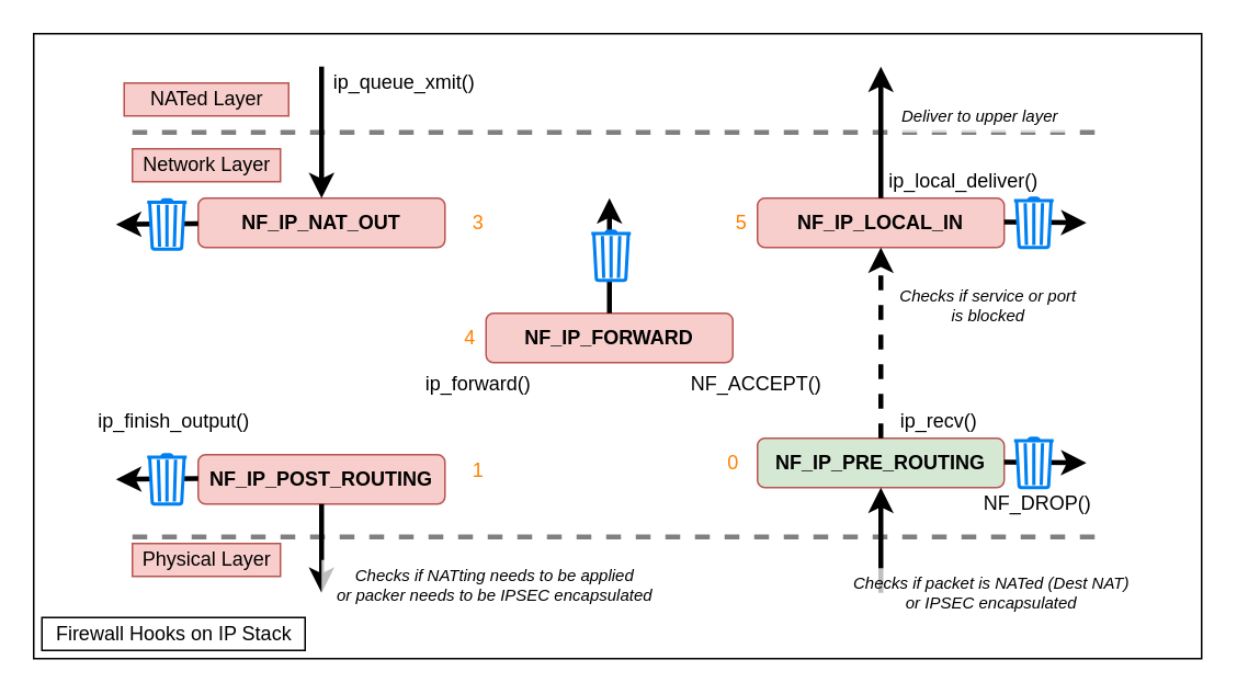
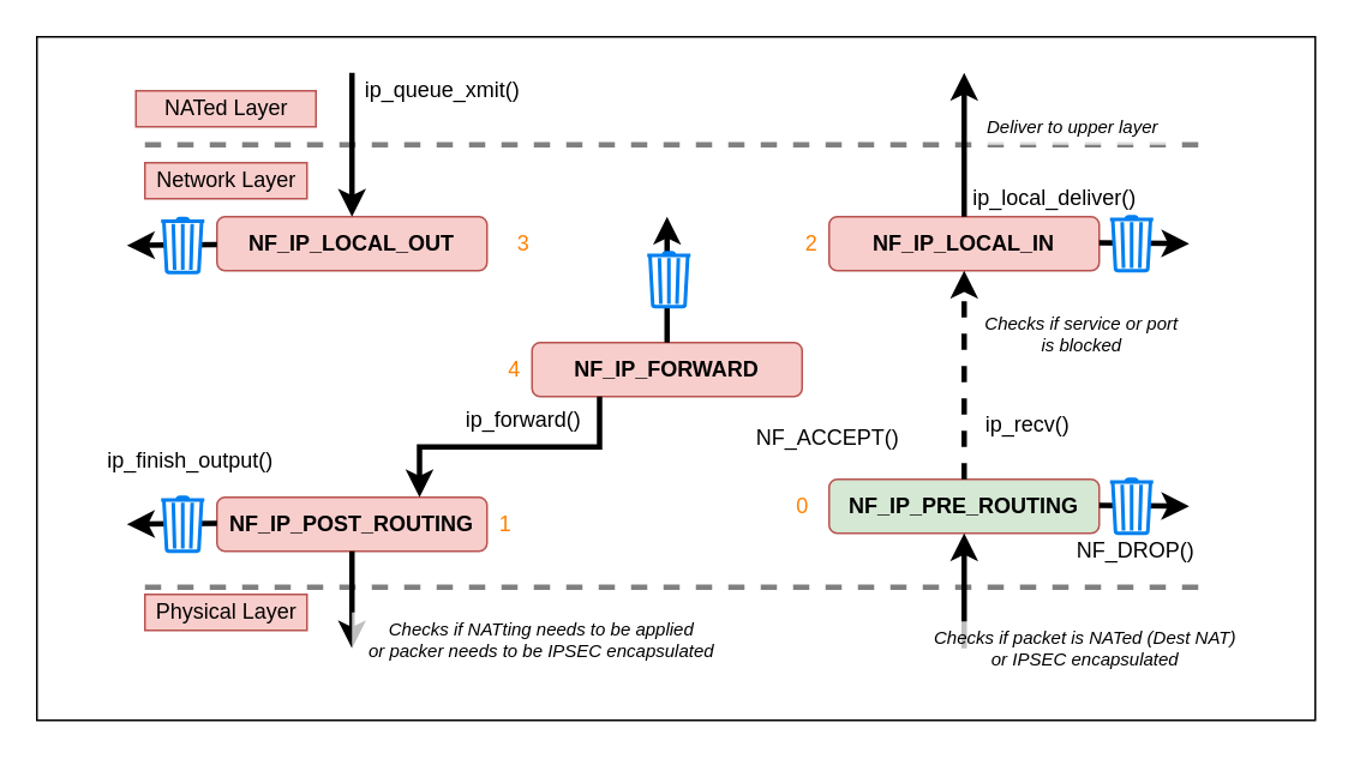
  <mxCell id="0" />
  <mxCell id="1" parent="0" />
  <mxCell id="2" value="" style="rounded=0;whiteSpace=wrap;html=1;" vertex="1" parent="1"><mxGeometry y="20" width="710" height="380" as="geometry" x="20" /></mxCell>
- <mxCell id="3" value="NF_IP_NAT_OUT" style="rounded=1;whiteSpace=wrap;html=1;fontStyle=1;fillColor=#f8cecc;strokeColor=#b85450;" vertex="1" parent="1"><mxGeometry x="120" y="120" width="150" height="30" as="geometry" /></mxCell>
+ <mxCell id="3" value="NF_IP_LOCAL_OUT" style="rounded=1;whiteSpace=wrap;html=1;fontStyle=1;fillColor=#f8cecc;strokeColor=#b85450;" vertex="1" parent="1"><mxGeometry x="120" y="120" width="150" height="30" as="geometry" /></mxCell>
  <mxCell id="4" value="NF_IP_FORWARD" style="rounded=1;whiteSpace=wrap;html=1;fontStyle=1;fillColor=#f8cecc;strokeColor=#b85450;" vertex="1" parent="1"><mxGeometry x="295" y="190" width="150" height="30" as="geometry" /></mxCell>
  <mxCell id="5" value="NF_IP_POST_ROUTING" style="rounded=1;whiteSpace=wrap;html=1;fontStyle=1;fillColor=#f8cecc;strokeColor=#b85450;" vertex="1" parent="1"><mxGeometry x="120" y="276" width="150" height="30" as="geometry" /></mxCell>
  <mxCell id="6" value="NF_IP_PRE_ROUTING" style="rounded=1;whiteSpace=wrap;html=1;fontStyle=1;fillColor=#d5e8d4;strokeColor=#b85450;" vertex="1" parent="1"><mxGeometry x="460" y="266" width="150" height="30" as="geometry" /></mxCell>
  <mxCell id="7" value="NF_IP_LOCAL_IN" style="rounded=1;whiteSpace=wrap;html=1;fontStyle=1;fillColor=#f8cecc;strokeColor=#b85450;" vertex="1" parent="1"><mxGeometry x="460" y="120" width="150" height="30" as="geometry" /></mxCell>
  <mxCell id="8" value="" style="endArrow=none;dashed=1;html=1;rounded=0;strokeWidth=3;strokeColor=#808080;" edge="1" parent="1"><mxGeometry width="50" height="50" relative="1" as="geometry"><mxPoint x="80" y="80" as="sourcePoint" /><mxPoint x="670" y="80" as="targetPoint" /></mxGeometry></mxCell>
  <mxCell id="9" value="" style="endArrow=none;dashed=1;html=1;rounded=0;strokeWidth=3;strokeColor=#808080;" edge="1" parent="1"><mxGeometry width="50" height="50" relative="1" as="geometry"><mxPoint x="80" y="326" as="sourcePoint" /><mxPoint x="670" y="326" as="targetPoint" /></mxGeometry></mxCell>
  <mxCell id="10" value="Physical Layer" style="text;html=1;align=center;verticalAlign=middle;resizable=0;points=[];autosize=1;strokeColor=#b85450;fillColor=#f8cecc;" vertex="1" parent="1"><mxGeometry x="80" y="330" width="90" height="20" as="geometry" /></mxCell>
  <mxCell id="11" value="" style="endArrow=classic;html=1;rounded=0;strokeWidth=3;entryX=0.5;entryY=0;entryDx=0;entryDy=0;fillColor=#f5f5f5;strokeColor=#000000;" edge="1" parent="1" target="3"><mxGeometry width="50" height="50" relative="1" as="geometry"><mxPoint x="195" y="40" as="sourcePoint" /><mxPoint x="470" y="200" as="targetPoint" /></mxGeometry></mxCell>
  <mxCell id="12" value="" style="endArrow=classic;html=1;rounded=0;strokeWidth=3;fillColor=#f5f5f5;strokeColor=#000000;exitX=0.5;exitY=0;exitDx=0;exitDy=0;" edge="1" parent="1" source="7"><mxGeometry width="50" height="50" relative="1" as="geometry"><mxPoint x="205" y="50" as="sourcePoint" /><mxPoint x="535" y="40" as="targetPoint" /></mxGeometry></mxCell>
  <mxCell id="13" value="" style="endArrow=classic;html=1;rounded=0;strokeWidth=3;fillColor=#f5f5f5;strokeColor=#000000;exitX=0.5;exitY=0;exitDx=0;exitDy=0;entryX=0.5;entryY=1;entryDx=0;entryDy=0;dashed=1;" edge="1" parent="1" source="6" target="7"><mxGeometry width="50" height="50" relative="1" as="geometry"><mxPoint x="550" y="240" as="sourcePoint" /><mxPoint x="550" y="160" as="targetPoint" /></mxGeometry></mxCell>
  <mxCell id="14" value="" style="endArrow=classic;html=1;rounded=0;strokeWidth=3;fillColor=#f5f5f5;strokeColor=#000000;entryX=0.5;entryY=1;entryDx=0;entryDy=0;" edge="1" parent="1" target="6"><mxGeometry width="50" height="50" relative="1" as="geometry"><mxPoint x="535" y="360" as="sourcePoint" /><mxPoint x="545" y="160" as="targetPoint" /></mxGeometry></mxCell>
+ <mxCell id="15" value="" style="endArrow=classic;html=1;rounded=0;strokeWidth=3;fillColor=#f5f5f5;strokeColor=#000000;entryX=0.75;entryY=0;entryDx=0;entryDy=0;edgeStyle=orthogonalEdgeStyle;exitX=0.25;exitY=1;exitDx=0;exitDy=0;" edge="1" parent="1" source="4" target="5"><mxGeometry width="50" height="50" relative="1" as="geometry"><mxPoint x="507.5" y="276" as="sourcePoint" /><mxPoint x="417.5" y="230" as="targetPoint" /></mxGeometry></mxCell>
  <mxCell id="16" value="" style="endArrow=classic;html=1;rounded=0;strokeWidth=3;fillColor=#f5f5f5;strokeColor=#000000;exitX=0.5;exitY=1;exitDx=0;exitDy=0;" edge="1" parent="1" source="5"><mxGeometry width="50" height="50" relative="1" as="geometry"><mxPoint x="194.57" y="330" as="sourcePoint" /><mxPoint x="195" y="360" as="targetPoint" /></mxGeometry></mxCell>
  <mxCell id="17" value="ip_queue_xmit()" style="text;html=1;align=center;verticalAlign=middle;resizable=0;points=[];autosize=1;strokeColor=none;fillColor=none;" vertex="1" parent="1"><mxGeometry x="195" y="40" width="100" height="20" as="geometry" /></mxCell>
  <mxCell id="18" value="ip_local_deliver()" style="text;html=1;align=center;verticalAlign=middle;resizable=0;points=[];autosize=1;strokeColor=none;fillColor=none;" vertex="1" parent="1"><mxGeometry x="530" y="100" width="110" height="20" as="geometry" /></mxCell>
  <mxCell id="19" value="NATed Layer" style="text;html=1;align=center;verticalAlign=middle;resizable=0;points=[];autosize=1;strokeColor=#b85450;fillColor=#f8cecc;" vertex="1" parent="1"><mxGeometry x="75" y="50" width="100" height="20" as="geometry" /></mxCell>
- <mxCell id="20" value="ip_recv()" style="text;html=1;align=center;verticalAlign=middle;resizable=0;points=[];autosize=1;strokeColor=none;fillColor=none;" vertex="1" parent="1"><mxGeometry x="540" y="246" width="60" height="20" as="geometry" /></mxCell>
- <mxCell id="21" value="NF_ACCEPT()" style="text;html=1;align=center;verticalAlign=middle;resizable=0;points=[];autosize=1;strokeColor=none;fillColor=none;" vertex="1" parent="1"><mxGeometry x="409" y="223" width="100" height="20" as="geometry" /></mxCell>
+ <mxCell id="20" value="ip_recv()" style="text;html=1;align=center;verticalAlign=middle;resizable=0;points=[];autosize=1;strokeColor=none;fillColor=none;" vertex="1" parent="1"><mxGeometry x="540" y="226" width="60" height="20" as="geometry" /></mxCell>
+ <mxCell id="21" value="NF_ACCEPT()" style="text;html=1;align=center;verticalAlign=middle;resizable=0;points=[];autosize=1;strokeColor=none;fillColor=none;" vertex="1" parent="1"><mxGeometry x="409" y="233" width="100" height="20" as="geometry" /></mxCell>
  <mxCell id="22" value="NF_DROP()" style="text;html=1;align=center;verticalAlign=middle;resizable=0;points=[];autosize=1;strokeColor=none;fillColor=none;" vertex="1" parent="1"><mxGeometry x="590" y="296" width="80" height="20" as="geometry" /></mxCell>
  <mxCell id="23" value="" style="group" vertex="1" connectable="0" parent="1"><mxGeometry x="610" y="266" width="50" height="30" as="geometry" /></mxCell>
  <mxCell id="24" value="" style="endArrow=classic;html=1;rounded=0;strokeColor=#000000;strokeWidth=3;" edge="1" parent="23"><mxGeometry width="50" height="50" relative="1" as="geometry"><mxPoint y="14.57" as="sourcePoint" /><mxPoint x="50" y="15" as="targetPoint" /></mxGeometry></mxCell>
  <mxCell id="25" value="" style="html=1;verticalLabelPosition=bottom;align=center;labelBackgroundColor=#ffffff;verticalAlign=top;strokeWidth=2;strokeColor=#0080F0;shadow=0;dashed=0;shape=mxgraph.ios7.icons.trashcan;" vertex="1" parent="23"><mxGeometry x="6" width="24" height="30" as="geometry" /></mxCell>
  <mxCell id="26" value="" style="group" vertex="1" connectable="0" parent="1"><mxGeometry x="70" y="276" width="50" height="30" as="geometry" /></mxCell>
  <mxCell id="27" value="" style="endArrow=classic;html=1;rounded=0;strokeColor=#000000;strokeWidth=3;" edge="1" parent="26"><mxGeometry width="50" height="50" relative="1" as="geometry"><mxPoint x="50" y="14.57" as="sourcePoint" /><mxPoint y="15" as="targetPoint" /></mxGeometry></mxCell>
  <mxCell id="28" value="" style="html=1;verticalLabelPosition=bottom;align=center;labelBackgroundColor=#ffffff;verticalAlign=top;strokeWidth=2;strokeColor=#0080F0;shadow=0;dashed=0;shape=mxgraph.ios7.icons.trashcan;" vertex="1" parent="26"><mxGeometry x="19" width="24" height="30" as="geometry" /></mxCell>
  <mxCell id="29" value="ip_finish_output()" style="text;html=1;align=center;verticalAlign=middle;resizable=0;points=[];autosize=1;strokeColor=none;fillColor=none;" vertex="1" parent="1"><mxGeometry x="50" y="246" width="110" height="20" as="geometry" /></mxCell>
  <mxCell id="30" value="ip_forward()" style="text;html=1;align=center;verticalAlign=middle;resizable=0;points=[];autosize=1;strokeColor=none;fillColor=none;" vertex="1" parent="1"><mxGeometry x="250" y="223" width="80" height="20" as="geometry" /></mxCell>
  <mxCell id="31" value="Network Layer" style="text;html=1;align=center;verticalAlign=middle;resizable=0;points=[];autosize=1;strokeColor=#b85450;fillColor=#f8cecc;" vertex="1" parent="1"><mxGeometry x="80" y="90" width="90" height="20" as="geometry" /></mxCell>
  <mxCell id="32" value="Checks if packet is NATed (Dest NAT) &lt;br style=&quot;font-size: 10px;&quot;&gt;or IPSEC encapsulated" style="text;html=1;align=center;verticalAlign=middle;resizable=0;points=[];autosize=1;strokeColor=none;fillColor=default;fontStyle=2;fontSize=10;opacity=75;" vertex="1" parent="1"><mxGeometry x="512" y="345" width="180" height="30" as="geometry" /></mxCell>
  <mxCell id="33" value="Checks if service or port&lt;br&gt;is blocked" style="text;html=1;align=center;verticalAlign=middle;resizable=0;points=[];autosize=1;strokeColor=none;fillColor=default;fontStyle=2;fontSize=10;opacity=75;" vertex="1" parent="1"><mxGeometry x="540" y="170" width="120" height="30" as="geometry" /></mxCell>
  <mxCell id="34" value="Deliver to upper layer" style="text;html=1;align=center;verticalAlign=middle;resizable=0;points=[];autosize=1;strokeColor=none;fillColor=default;fontStyle=2;fontSize=10;opacity=75;" vertex="1" parent="1"><mxGeometry x="540" y="60" width="110" height="20" as="geometry" /></mxCell>
  <mxCell id="35" value="Checks if NATting needs to be applied&lt;br&gt;or packer needs to be IPSEC encapsulated" style="text;html=1;align=center;verticalAlign=middle;resizable=0;points=[];autosize=1;strokeColor=none;fillColor=default;fontStyle=2;fontSize=10;opacity=75;" vertex="1" parent="1"><mxGeometry x="195" y="340" width="210" height="30" as="geometry" /></mxCell>
  <mxCell id="36" value="0" style="text;html=1;align=center;verticalAlign=middle;resizable=0;points=[];autosize=1;strokeColor=none;fillColor=none;fontSize=12;fontColor=#FF8000;" vertex="1" parent="1"><mxGeometry x="435" y="271" width="20" height="20" as="geometry" /></mxCell>
- <mxCell id="37" value="1" style="text;html=1;align=center;verticalAlign=middle;resizable=0;points=[];autosize=1;strokeColor=none;fillColor=none;fontSize=12;fontColor=#FF8000;" vertex="1" parent="1"><mxGeometry x="280" y="276" width="20" height="20" as="geometry" /></mxCell>
+ <mxCell id="37" value="1" style="text;html=1;align=center;verticalAlign=middle;resizable=0;points=[];autosize=1;strokeColor=none;fillColor=none;fontSize=12;fontColor=#FF8000;" vertex="1" parent="1"><mxGeometry x="270" y="281" width="20" height="20" as="geometry" /></mxCell>
  <mxCell id="38" value="4" style="text;html=1;align=center;verticalAlign=middle;resizable=0;points=[];autosize=1;strokeColor=none;fillColor=none;fontSize=12;fontColor=#FF8000;" vertex="1" parent="1"><mxGeometry x="275" y="195" width="20" height="20" as="geometry" /></mxCell>
- <mxCell id="39" value="5" style="text;html=1;align=center;verticalAlign=middle;resizable=0;points=[];autosize=1;strokeColor=none;fillColor=none;fontSize=12;fontColor=#FF8000;" vertex="1" parent="1"><mxGeometry x="440" y="125" width="20" height="20" as="geometry" /></mxCell>
+ <mxCell id="39" value="2" style="text;html=1;align=center;verticalAlign=middle;resizable=0;points=[];autosize=1;strokeColor=none;fillColor=none;fontSize=12;fontColor=#FF8000;" vertex="1" parent="1"><mxGeometry x="440" y="125" width="20" height="20" as="geometry" /></mxCell>
  <mxCell id="40" value="3" style="text;html=1;align=center;verticalAlign=middle;resizable=0;points=[];autosize=1;strokeColor=none;fillColor=none;fontSize=12;fontColor=#FF8000;" vertex="1" parent="1"><mxGeometry x="280" y="125" width="20" height="20" as="geometry" /></mxCell>
  <mxCell id="41" value="" style="group" vertex="1" connectable="0" parent="1"><mxGeometry x="610" y="120" width="50" height="30" as="geometry" /></mxCell>
  <mxCell id="42" value="" style="endArrow=classic;html=1;rounded=0;strokeColor=#000000;strokeWidth=3;" edge="1" parent="41"><mxGeometry width="50" height="50" relative="1" as="geometry"><mxPoint y="14.57" as="sourcePoint" /><mxPoint x="50" y="15" as="targetPoint" /></mxGeometry></mxCell>
  <mxCell id="43" value="" style="html=1;verticalLabelPosition=bottom;align=center;labelBackgroundColor=#ffffff;verticalAlign=top;strokeWidth=2;strokeColor=#0080F0;shadow=0;dashed=0;shape=mxgraph.ios7.icons.trashcan;" vertex="1" parent="41"><mxGeometry x="6" width="24" height="30" as="geometry" /></mxCell>
  <mxCell id="44" value="" style="group" vertex="1" connectable="0" parent="1"><mxGeometry x="70" y="121" width="50" height="30" as="geometry" /></mxCell>
  <mxCell id="45" value="" style="endArrow=classic;html=1;rounded=0;strokeColor=#000000;strokeWidth=3;" edge="1" parent="44"><mxGeometry width="50" height="50" relative="1" as="geometry"><mxPoint x="50" y="14.57" as="sourcePoint" /><mxPoint y="15" as="targetPoint" /></mxGeometry></mxCell>
  <mxCell id="46" value="" style="html=1;verticalLabelPosition=bottom;align=center;labelBackgroundColor=#ffffff;verticalAlign=top;strokeWidth=2;strokeColor=#0080F0;shadow=0;dashed=0;shape=mxgraph.ios7.icons.trashcan;" vertex="1" parent="44"><mxGeometry x="19" width="24" height="30" as="geometry" /></mxCell>
  <mxCell id="47" value="" style="group" vertex="1" connectable="0" parent="1"><mxGeometry x="340" y="140" width="50" height="30" as="geometry" /></mxCell>
  <mxCell id="48" value="" style="endArrow=classic;html=1;rounded=0;strokeColor=#000000;strokeWidth=3;exitX=0.5;exitY=0;exitDx=0;exitDy=0;" edge="1" parent="47" source="4"><mxGeometry width="50" height="50" relative="1" as="geometry"><mxPoint x="50" y="14.57" as="sourcePoint" /><mxPoint x="30" y="-20" as="targetPoint" /></mxGeometry></mxCell>
  <mxCell id="49" value="" style="html=1;verticalLabelPosition=bottom;align=center;labelBackgroundColor=#ffffff;verticalAlign=top;strokeWidth=2;strokeColor=#0080F0;shadow=0;dashed=0;shape=mxgraph.ios7.icons.trashcan;" vertex="1" parent="47"><mxGeometry x="19" width="24" height="30" as="geometry" /></mxCell>
- <mxCell id="50" value="&lt;font color=&quot;#000000&quot;&gt;Firewall Hooks on IP Stack&lt;/font&gt;" style="text;html=1;align=center;verticalAlign=middle;resizable=0;points=[];autosize=1;fontSize=12;strokeColor=default;" vertex="1" parent="1"><mxGeometry x="25" y="375" width="160" height="20" as="geometry" /></mxCell>
